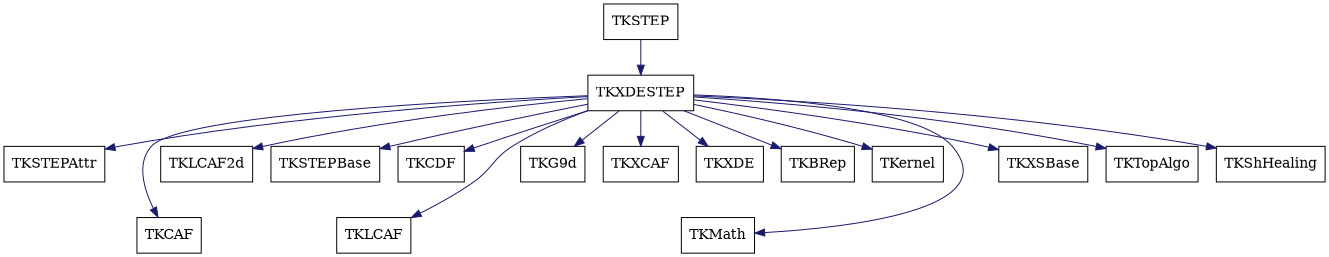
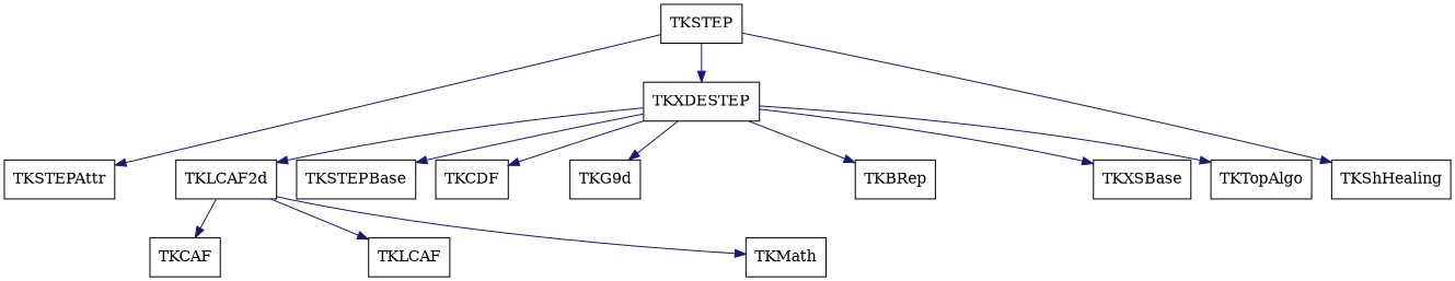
  digraph {
    aspect=1
    node [shape=box]
    edge [color=midnightblue style=solid]
    TKXDESTEP
-   TKXDE
    TKBRep
    TKSTEPAttr
-   TKernel
    TKMath
    TKXSBase
    TKTopAlgo
    n9 [label=TKLCAF2d]
    TKCAF
    TKSTEPBase
    TKCDF
    TKLCAF
    n14 [label=TKG9d]
-   TKXCAF
    TKShHealing
    TKSTEP
-   TKXDESTEP -> TKXDE
    TKXDESTEP -> TKBRep
-   TKXDESTEP -> TKSTEPAttr
-   TKXDESTEP -> TKernel
-   TKXDESTEP -> TKMath
+   TKSTEP -> TKSTEPAttr
+   n9 -> TKMath
    TKXDESTEP -> TKXSBase
    TKXDESTEP -> TKTopAlgo
    TKXDESTEP -> n9
-   TKXDESTEP -> TKCAF
+   n9 -> TKCAF
    TKXDESTEP -> TKSTEPBase
    TKXDESTEP -> TKCDF
-   TKXDESTEP -> TKLCAF
+   n9 -> TKLCAF
    TKXDESTEP -> n14
-   TKXDESTEP -> TKXCAF
-   TKXDESTEP -> TKShHealing
+   TKSTEP -> TKShHealing
    TKSTEP -> TKXDESTEP
  }
